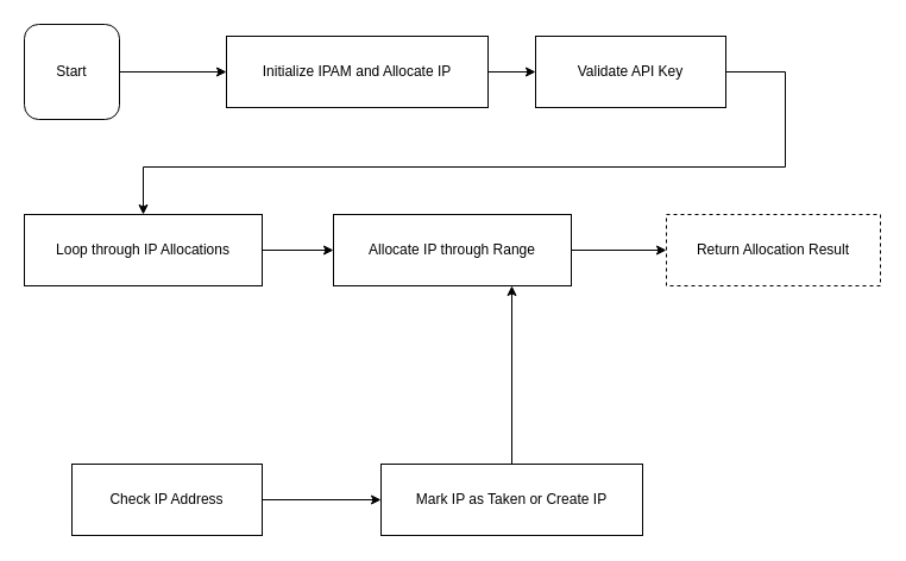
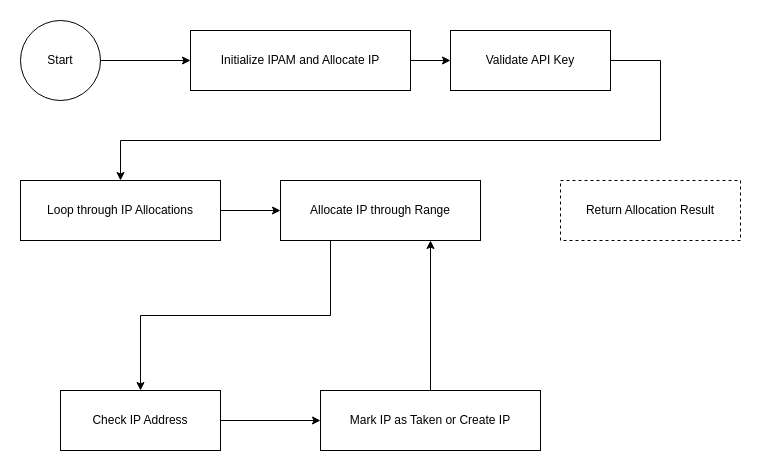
  <mxCell id="0" />
  <mxCell id="1" parent="0" />
- <mxCell id="2" value="Start" style="whiteSpace=wrap;html=1;aspect=fixed;rounded=1;" vertex="1" parent="1"><mxGeometry x="20" y="20" width="80" height="80" as="geometry" /></mxCell>
+ <mxCell id="2" value="Start" style="ellipse;whiteSpace=wrap;html=1;aspect=fixed;" vertex="1" parent="1"><mxGeometry x="20" y="20" width="80" height="80" as="geometry" /></mxCell>
  <mxCell id="3" value="Initialize IPAM and Allocate IP" style="rounded=0;whiteSpace=wrap;html=1;" vertex="1" parent="1"><mxGeometry x="190" y="30" width="220" height="60" as="geometry" /></mxCell>
  <mxCell id="4" value="Validate API Key" style="rounded=0;whiteSpace=wrap;html=1;" vertex="1" parent="1"><mxGeometry x="450" y="30" width="160" height="60" as="geometry" /></mxCell>
  <mxCell id="5" value="Loop through IP Allocations" style="rounded=0;whiteSpace=wrap;html=1;" vertex="1" parent="1"><mxGeometry x="20" y="180" width="200" height="60" as="geometry" /></mxCell>
  <mxCell id="6" value="Check IP Address" style="rounded=0;whiteSpace=wrap;html=1;" vertex="1" parent="1"><mxGeometry x="60" y="390" width="160" height="60" as="geometry" /></mxCell>
  <mxCell id="7" style="edgeStyle=none;html=1;exitX=0.5;exitY=0;exitDx=0;exitDy=0;entryX=0.75;entryY=1;entryDx=0;entryDy=0;" edge="1" parent="1" source="8" target="17"><mxGeometry relative="1" as="geometry" /></mxCell>
  <mxCell id="8" value="Mark IP as Taken or Create IP" style="rounded=0;whiteSpace=wrap;html=1;" vertex="1" parent="1"><mxGeometry x="320" y="390" width="220" height="60" as="geometry" /></mxCell>
  <mxCell id="9" value="Return Allocation Result" style="rounded=0;whiteSpace=wrap;html=1;dashed=1;" vertex="1" parent="1"><mxGeometry x="560" y="180" width="180" height="60" as="geometry" /></mxCell>
  <mxCell id="10" style="edgeStyle=orthogonalEdgeStyle;rounded=0;orthogonalLoop=1;jettySize=auto;html=1;exitX=1;exitY=0.5;exitDx=0;exitDy=0;entryX=0;entryY=0.5;entryDx=0;entryDy=0;" edge="1" parent="1" source="2" target="3"><mxGeometry relative="1" as="geometry" /></mxCell>
  <mxCell id="11" style="edgeStyle=orthogonalEdgeStyle;rounded=0;orthogonalLoop=1;jettySize=auto;html=1;exitX=0.5;exitY=0.5;exitDx=0;exitDy=0;entryX=0;entryY=0.5;entryDx=0;entryDy=0;" edge="1" parent="1" source="3" target="4"><mxGeometry relative="1" as="geometry" /></mxCell>
  <mxCell id="12" style="edgeStyle=orthogonalEdgeStyle;rounded=0;orthogonalLoop=1;jettySize=auto;html=1;exitX=0.5;exitY=0.5;exitDx=0;exitDy=0;entryX=0.5;entryY=0;entryDx=0;entryDy=0;" edge="1" parent="1" source="4" target="5"><mxGeometry relative="1" as="geometry"><Array as="points"><mxPoint x="660" y="60" /><mxPoint x="660" y="140" /><mxPoint x="120" y="140" /></Array></mxGeometry></mxCell>
  <mxCell id="13" style="edgeStyle=orthogonalEdgeStyle;rounded=0;orthogonalLoop=1;jettySize=auto;html=1;exitX=0.5;exitY=0.5;exitDx=0;exitDy=0;entryX=0;entryY=0.5;entryDx=0;entryDy=0;" edge="1" parent="1" source="5" target="17"><mxGeometry relative="1" as="geometry" /></mxCell>
+ <mxCell id="14" style="edgeStyle=orthogonalEdgeStyle;rounded=0;orthogonalLoop=1;jettySize=auto;html=1;exitX=0.25;exitY=1;exitDx=0;exitDy=0;entryX=0.5;entryY=0;entryDx=0;entryDy=0;" edge="1" parent="1" source="17" target="6"><mxGeometry relative="1" as="geometry" /></mxCell>
  <mxCell id="15" style="edgeStyle=orthogonalEdgeStyle;rounded=0;orthogonalLoop=1;jettySize=auto;html=1;exitX=1;exitY=0.5;exitDx=0;exitDy=0;entryX=0;entryY=0.5;entryDx=0;entryDy=0;" edge="1" parent="1" source="6" target="8"><mxGeometry relative="1" as="geometry" /></mxCell>
- <mxCell id="16" style="edgeStyle=orthogonalEdgeStyle;rounded=0;orthogonalLoop=1;jettySize=auto;html=1;exitX=0.5;exitY=0.5;exitDx=0;exitDy=0;entryX=0;entryY=0.5;entryDx=0;entryDy=0;startArrow=none;" edge="1" parent="1" source="17" target="9"><mxGeometry relative="1" as="geometry" /></mxCell>
  <mxCell id="17" value="Allocate IP through Range" style="rounded=0;whiteSpace=wrap;html=1;" vertex="1" parent="1"><mxGeometry x="280" y="180" width="200" height="60" as="geometry" /></mxCell>
